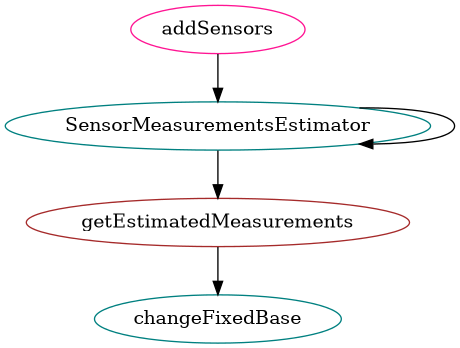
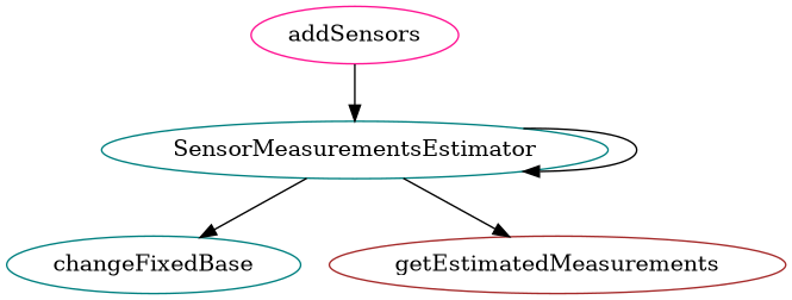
  digraph {
    node [color=teal]
    SensorMeasurementsEstimator
    changeFixedBase
    getEstimatedMeasurements [color=brown]
    addSensors [color=deeppink]
    SensorMeasurementsEstimator -> SensorMeasurementsEstimator
-   getEstimatedMeasurements -> changeFixedBase
+   SensorMeasurementsEstimator -> changeFixedBase
    SensorMeasurementsEstimator -> getEstimatedMeasurements
    addSensors -> SensorMeasurementsEstimator
  }
